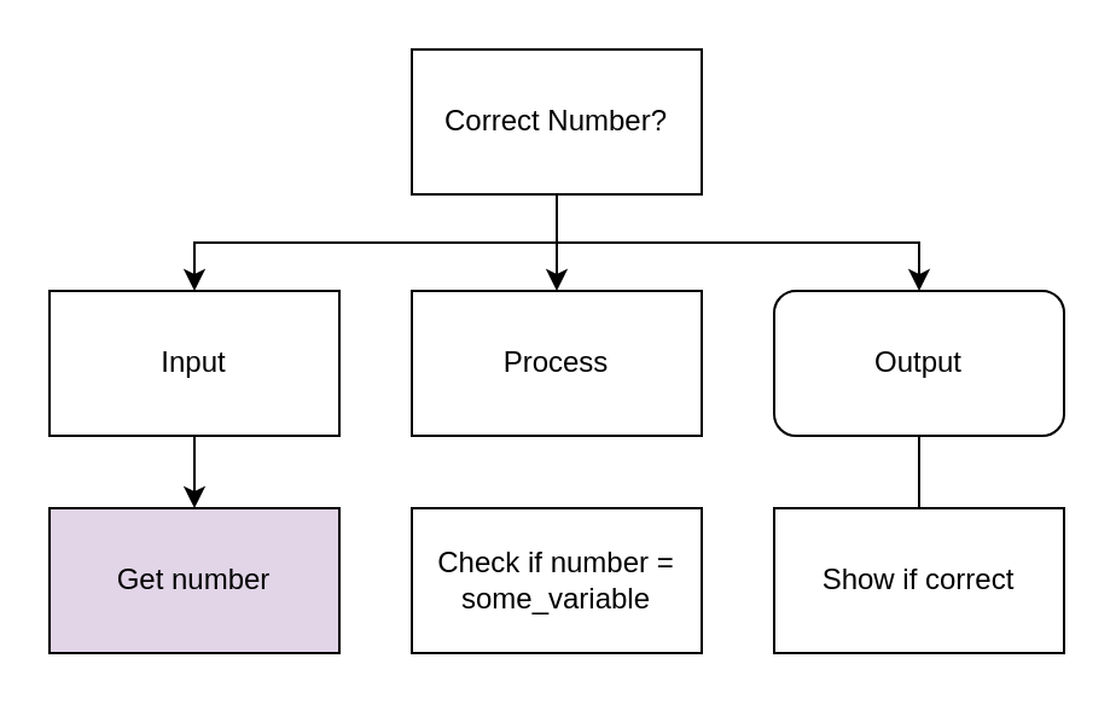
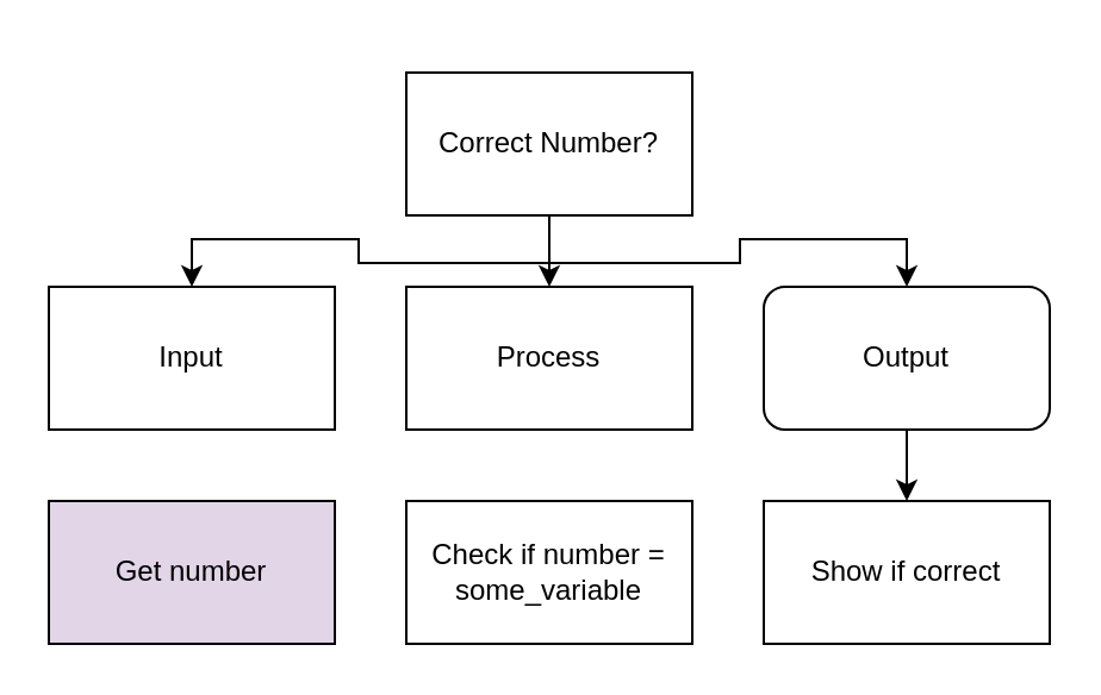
  <mxCell id="0" />
  <mxCell id="1" parent="0" />
  <mxCell id="2" style="edgeStyle=orthogonalEdgeStyle;rounded=0;orthogonalLoop=1;jettySize=auto;html=1;exitX=0.5;exitY=1;exitDx=0;exitDy=0;entryX=0.5;entryY=0;entryDx=0;entryDy=0;" edge="1" parent="1" source="5" target="8"><mxGeometry relative="1" as="geometry" /></mxCell>
  <mxCell id="3" style="edgeStyle=orthogonalEdgeStyle;rounded=0;orthogonalLoop=1;jettySize=auto;html=1;exitX=0.5;exitY=1;exitDx=0;exitDy=0;entryX=0.5;entryY=0;entryDx=0;entryDy=0;" edge="1" parent="1" source="5" target="7"><mxGeometry relative="1" as="geometry" /></mxCell>
  <mxCell id="4" style="edgeStyle=orthogonalEdgeStyle;rounded=0;orthogonalLoop=1;jettySize=auto;html=1;exitX=0.5;exitY=1;exitDx=0;exitDy=0;entryX=0.5;entryY=0;entryDx=0;entryDy=0;" edge="1" parent="1" source="5" target="10"><mxGeometry relative="1" as="geometry" /></mxCell>
- <mxCell id="5" value="Correct Number?" style="rounded=0;whiteSpace=wrap;html=1;" vertex="1" parent="1"><mxGeometry x="170" y="20" width="120" height="60" as="geometry" /></mxCell>
- <mxCell id="6" style="edgeStyle=orthogonalEdgeStyle;rounded=0;orthogonalLoop=1;jettySize=auto;html=1;exitX=0.5;exitY=1;exitDx=0;exitDy=0;entryX=0.5;entryY=0;entryDx=0;entryDy=0;" edge="1" parent="1" source="7" target="12"><mxGeometry relative="1" as="geometry" /></mxCell>
+ <mxCell id="5" value="Correct Number?" style="rounded=0;whiteSpace=wrap;html=1;" vertex="1" parent="1"><mxGeometry x="170" y="30" width="120" height="60" as="geometry" /></mxCell>
  <mxCell id="7" value="Input" style="rounded=0;whiteSpace=wrap;html=1;" vertex="1" parent="1"><mxGeometry x="20" y="120" width="120" height="60" as="geometry" /></mxCell>
  <mxCell id="8" value="Process" style="rounded=0;whiteSpace=wrap;html=1;" vertex="1" parent="1"><mxGeometry x="170" y="120" width="120" height="60" as="geometry" /></mxCell>
- <mxCell id="9" style="edgeStyle=orthogonalEdgeStyle;rounded=0;orthogonalLoop=1;jettySize=auto;html=1;exitX=0.5;exitY=1;exitDx=0;exitDy=0;entryX=0.5;entryY=0;entryDx=0;entryDy=0;endArrow=none;" edge="1" parent="1" source="10" target="13"><mxGeometry relative="1" as="geometry" /></mxCell>
+ <mxCell id="9" style="edgeStyle=orthogonalEdgeStyle;rounded=0;orthogonalLoop=1;jettySize=auto;html=1;exitX=0.5;exitY=1;exitDx=0;exitDy=0;entryX=0.5;entryY=0;entryDx=0;entryDy=0;" edge="1" parent="1" source="10" target="13"><mxGeometry relative="1" as="geometry" /></mxCell>
  <mxCell id="10" value="Output" style="whiteSpace=wrap;html=1;rounded=1;" vertex="1" parent="1"><mxGeometry x="320" y="120" width="120" height="60" as="geometry" /></mxCell>
  <mxCell id="11" value="Check if number = some_variable" style="rounded=0;whiteSpace=wrap;html=1;" vertex="1" parent="1"><mxGeometry x="170" y="210" width="120" height="60" as="geometry" /></mxCell>
  <mxCell id="12" value="Get number" style="rounded=0;whiteSpace=wrap;html=1;fillColor=#e1d5e7;" vertex="1" parent="1"><mxGeometry x="20" y="210" width="120" height="60" as="geometry" /></mxCell>
  <mxCell id="13" value="Show if correct" style="rounded=0;whiteSpace=wrap;html=1;" vertex="1" parent="1"><mxGeometry x="320" y="210" width="120" height="60" as="geometry" /></mxCell>
